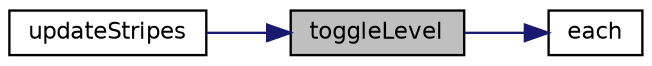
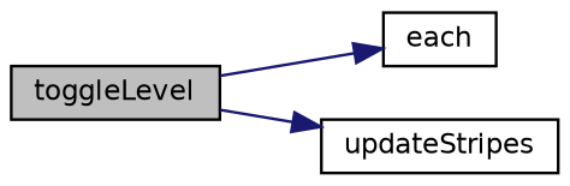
  digraph {
    rankdir=LR
    node [color=black fillcolor=white fontname=Helvetica fontsize=10 shape=record style=filled]
    edge [color=midnightblue fontname=Helvetica fontsize=10 labelfontname=Helvetica labelfontsize=10 style=solid]
    n1 [fillcolor=grey75 fontcolor=black height=0.2 label=toggleLevel width=0.4]
    n2 [height=0.2 label=each width=0.4]
    n3 [height=0.2 label=updateStripes width=0.4]
    n1 -> n2
-   n3 -> n1
+   n1 -> n3
  }
